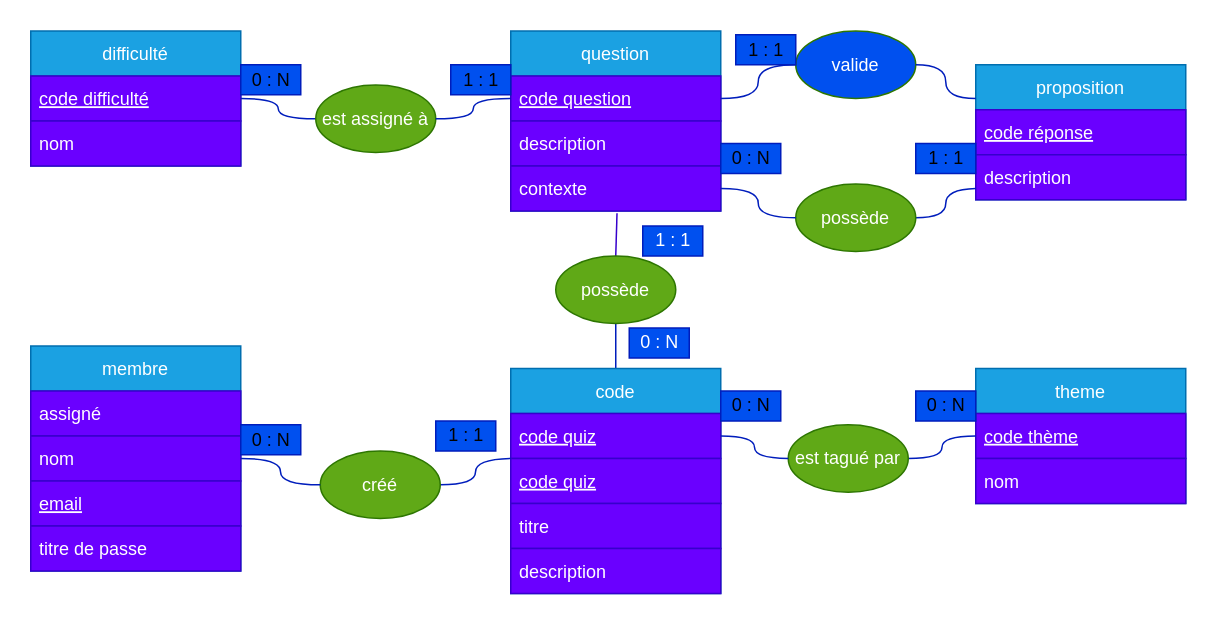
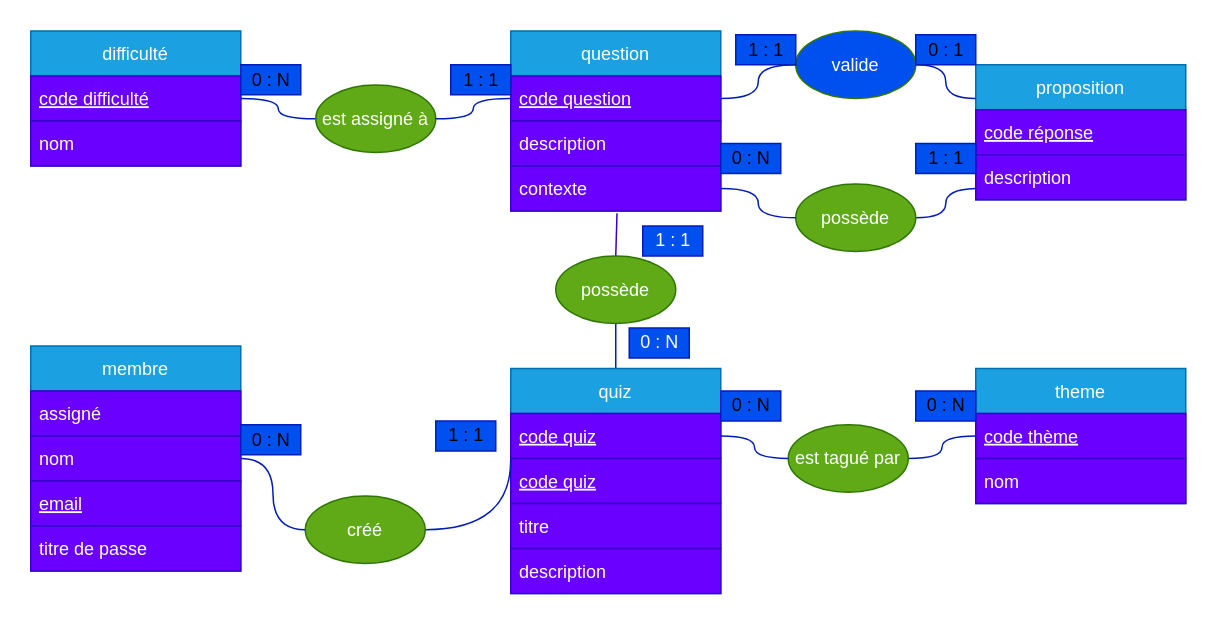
  <mxCell id="0" />
  <mxCell id="1" parent="0" />
  <mxCell id="2" value="difficulté" style="swimlane;fontStyle=0;childLayout=stackLayout;horizontal=1;startSize=30;horizontalStack=0;resizeParent=1;resizeParentMax=0;resizeLast=0;collapsible=1;marginBottom=0;fillColor=#1ba1e2;fontColor=#ffffff;strokeColor=#006EAF;rounded=0;" parent="1" vertex="1"><mxGeometry x="20" y="20" width="140" height="90" as="geometry" /></mxCell>
  <mxCell id="3" value="code difficulté" style="text;strokeColor=#3700CC;fillColor=#6a00ff;align=left;verticalAlign=middle;spacingLeft=4;spacingRight=4;overflow=hidden;points=[[0,0.5],[1,0.5]];portConstraint=eastwest;rotatable=0;fontStyle=4;fontColor=#ffffff;rounded=0;" parent="2" vertex="1"><mxGeometry y="30" width="140" height="30" as="geometry" /></mxCell>
  <mxCell id="4" value="nom" style="text;strokeColor=#3700CC;fillColor=#6a00ff;align=left;verticalAlign=middle;spacingLeft=4;spacingRight=4;overflow=hidden;points=[[0,0.5],[1,0.5]];portConstraint=eastwest;rotatable=0;fontColor=#ffffff;rounded=0;" parent="2" vertex="1"><mxGeometry y="60" width="140" height="30" as="geometry" /></mxCell>
  <mxCell id="5" value="membre" style="swimlane;fontStyle=0;childLayout=stackLayout;horizontal=1;startSize=30;horizontalStack=0;resizeParent=1;resizeParentMax=0;resizeLast=0;collapsible=1;marginBottom=0;fillColor=#1ba1e2;fontColor=#ffffff;strokeColor=#006EAF;rounded=0;" parent="1" vertex="1"><mxGeometry x="20" y="230" width="140" height="150" as="geometry" /></mxCell>
  <mxCell id="6" value="assigné" style="text;strokeColor=#3700CC;fillColor=#6a00ff;align=left;verticalAlign=middle;spacingLeft=4;spacingRight=4;overflow=hidden;points=[[0,0.5],[1,0.5]];portConstraint=eastwest;rotatable=0;fontColor=#ffffff;rounded=0;" parent="5" vertex="1"><mxGeometry y="30" width="140" height="30" as="geometry" /></mxCell>
  <mxCell id="7" value="nom" style="text;strokeColor=#3700CC;fillColor=#6a00ff;align=left;verticalAlign=middle;spacingLeft=4;spacingRight=4;overflow=hidden;points=[[0,0.5],[1,0.5]];portConstraint=eastwest;rotatable=0;fontColor=#ffffff;rounded=0;" parent="5" vertex="1"><mxGeometry y="60" width="140" height="30" as="geometry" /></mxCell>
  <mxCell id="8" value="email" style="text;strokeColor=#3700CC;fillColor=#6a00ff;align=left;verticalAlign=middle;spacingLeft=4;spacingRight=4;overflow=hidden;points=[[0,0.5],[1,0.5]];portConstraint=eastwest;rotatable=0;fontStyle=4;fontColor=#ffffff;rounded=0;" parent="5" vertex="1"><mxGeometry y="90" width="140" height="30" as="geometry" /></mxCell>
  <mxCell id="9" value="titre de passe" style="text;strokeColor=#3700CC;fillColor=#6a00ff;align=left;verticalAlign=middle;spacingLeft=4;spacingRight=4;overflow=hidden;points=[[0,0.5],[1,0.5]];portConstraint=eastwest;rotatable=0;fontColor=#ffffff;rounded=0;" parent="5" vertex="1"><mxGeometry y="120" width="140" height="30" as="geometry" /></mxCell>
  <mxCell id="10" style="edgeStyle=none;html=1;exitX=0.5;exitY=0;exitDx=0;exitDy=0;entryX=0.5;entryY=1;entryDx=0;entryDy=0;endArrow=none;endFill=0;rounded=0;fillColor=#0050ef;strokeColor=#001DBC;" parent="1" source="11" target="31" edge="1"><mxGeometry relative="1" as="geometry" /></mxCell>
- <mxCell id="11" value="code" style="swimlane;fontStyle=0;childLayout=stackLayout;horizontal=1;startSize=30;horizontalStack=0;resizeParent=1;resizeParentMax=0;resizeLast=0;collapsible=1;marginBottom=0;fillColor=#1ba1e2;fontColor=#ffffff;strokeColor=#006EAF;rounded=0;" parent="1" vertex="1"><mxGeometry x="340" y="245" width="140" height="150" as="geometry" /></mxCell>
+ <mxCell id="11" value="quiz" style="swimlane;fontStyle=0;childLayout=stackLayout;horizontal=1;startSize=30;horizontalStack=0;resizeParent=1;resizeParentMax=0;resizeLast=0;collapsible=1;marginBottom=0;fillColor=#1ba1e2;fontColor=#ffffff;strokeColor=#006EAF;rounded=0;" parent="1" vertex="1"><mxGeometry x="340" y="245" width="140" height="150" as="geometry" /></mxCell>
  <mxCell id="12" value="code quiz" style="text;strokeColor=#3700CC;fillColor=#6a00ff;align=left;verticalAlign=middle;spacingLeft=4;spacingRight=4;overflow=hidden;points=[[0,0.5],[1,0.5]];portConstraint=eastwest;rotatable=0;fontStyle=4;fontColor=#ffffff;rounded=0;" parent="11" vertex="1"><mxGeometry y="30" width="140" height="30" as="geometry" /></mxCell>
  <mxCell id="13" value="code quiz" style="text;strokeColor=#3700CC;fillColor=#6a00ff;align=left;verticalAlign=middle;spacingLeft=4;spacingRight=4;overflow=hidden;points=[[0,0.5],[1,0.5]];portConstraint=eastwest;rotatable=0;fontStyle=4;fontColor=#ffffff;rounded=0;" parent="11" vertex="1"><mxGeometry y="60" width="140" height="30" as="geometry" /></mxCell>
  <mxCell id="14" value="titre" style="text;strokeColor=#3700CC;fillColor=#6a00ff;align=left;verticalAlign=middle;spacingLeft=4;spacingRight=4;overflow=hidden;points=[[0,0.5],[1,0.5]];portConstraint=eastwest;rotatable=0;fontColor=#ffffff;rounded=0;" parent="11" vertex="1"><mxGeometry y="90" width="140" height="30" as="geometry" /></mxCell>
  <mxCell id="15" value="description" style="text;strokeColor=#3700CC;fillColor=#6a00ff;align=left;verticalAlign=middle;spacingLeft=4;spacingRight=4;overflow=hidden;points=[[0,0.5],[1,0.5]];portConstraint=eastwest;rotatable=0;fontColor=#ffffff;rounded=0;" parent="11" vertex="1"><mxGeometry y="120" width="140" height="30" as="geometry" /></mxCell>
  <mxCell id="16" style="edgeStyle=orthogonalEdgeStyle;html=1;exitX=1;exitY=0.5;exitDx=0;exitDy=0;endArrow=none;endFill=0;rounded=0;fillColor=#0050ef;strokeColor=#001DBC;curved=1;" parent="1" source="17" edge="1"><mxGeometry relative="1" as="geometry"><mxPoint x="340" y="305" as="targetPoint" /></mxGeometry></mxCell>
- <mxCell id="17" value="créé" style="ellipse;whiteSpace=wrap;html=1;fillColor=#60a917;fontColor=#ffffff;strokeColor=#2D7600;rounded=0;" parent="1" vertex="1"><mxGeometry x="213" y="300" width="80" height="45" as="geometry" /></mxCell>
+ <mxCell id="17" value="créé" style="ellipse;whiteSpace=wrap;html=1;fillColor=#60a917;fontColor=#ffffff;strokeColor=#2D7600;rounded=0;" parent="1" vertex="1"><mxGeometry x="203" y="330" width="80" height="45" as="geometry" /></mxCell>
  <mxCell id="18" style="edgeStyle=orthogonalEdgeStyle;html=1;exitX=1;exitY=0.5;exitDx=0;exitDy=0;entryX=0;entryY=0.5;entryDx=0;entryDy=0;endArrow=none;endFill=0;rounded=0;fillColor=#0050ef;strokeColor=#001DBC;curved=1;" parent="1" source="7" target="17" edge="1"><mxGeometry relative="1" as="geometry" /></mxCell>
  <mxCell id="19" value="0 : N" style="text;html=1;align=center;verticalAlign=middle;resizable=0;points=[];autosize=1;strokeColor=#001DBC;fillColor=#0050ef;rounded=0;" parent="1" vertex="1"><mxGeometry x="160" y="282.5" width="40" height="20" as="geometry" /></mxCell>
  <mxCell id="20" value="1 : 1" style="text;html=1;align=center;verticalAlign=middle;resizable=0;points=[];autosize=1;strokeColor=#001DBC;fillColor=#0050ef;rounded=0;" parent="1" vertex="1"><mxGeometry x="290" y="280" width="40" height="20" as="geometry" /></mxCell>
  <mxCell id="21" value="question" style="swimlane;fontStyle=0;childLayout=stackLayout;horizontal=1;startSize=30;horizontalStack=0;resizeParent=1;resizeParentMax=0;resizeLast=0;collapsible=1;marginBottom=0;fillColor=#1ba1e2;fontColor=#ffffff;strokeColor=#006EAF;rounded=0;" parent="1" vertex="1"><mxGeometry x="340" y="20" width="140" height="120" as="geometry" /></mxCell>
  <mxCell id="22" value="code question" style="text;strokeColor=#3700CC;fillColor=#6a00ff;align=left;verticalAlign=middle;spacingLeft=4;spacingRight=4;overflow=hidden;points=[[0,0.5],[1,0.5]];portConstraint=eastwest;rotatable=0;fontStyle=4;fontColor=#ffffff;rounded=0;" parent="21" vertex="1"><mxGeometry y="30" width="140" height="30" as="geometry" /></mxCell>
  <mxCell id="23" value="description" style="text;strokeColor=#3700CC;fillColor=#6a00ff;align=left;verticalAlign=middle;spacingLeft=4;spacingRight=4;overflow=hidden;points=[[0,0.5],[1,0.5]];portConstraint=eastwest;rotatable=0;fontColor=#ffffff;rounded=0;" parent="21" vertex="1"><mxGeometry y="60" width="140" height="30" as="geometry" /></mxCell>
  <mxCell id="24" value="contexte" style="text;strokeColor=#3700CC;fillColor=#6a00ff;align=left;verticalAlign=middle;spacingLeft=4;spacingRight=4;overflow=hidden;points=[[0,0.5],[1,0.5]];portConstraint=eastwest;rotatable=0;fontColor=#ffffff;rounded=0;" parent="21" vertex="1"><mxGeometry y="90" width="140" height="30" as="geometry" /></mxCell>
  <mxCell id="25" style="edgeStyle=orthogonalEdgeStyle;html=1;exitX=0;exitY=0.5;exitDx=0;exitDy=0;entryX=1;entryY=0.5;entryDx=0;entryDy=0;endArrow=none;endFill=0;rounded=0;fillColor=#0050ef;strokeColor=#001DBC;curved=1;" parent="1" source="26" target="3" edge="1"><mxGeometry relative="1" as="geometry" /></mxCell>
  <mxCell id="26" value="est assigné à" style="ellipse;whiteSpace=wrap;html=1;fillColor=#60a917;fontColor=#ffffff;strokeColor=#2D7600;rounded=0;" parent="1" vertex="1"><mxGeometry x="210" y="56" width="80" height="45" as="geometry" /></mxCell>
  <mxCell id="27" style="edgeStyle=orthogonalEdgeStyle;html=1;exitX=0;exitY=0.5;exitDx=0;exitDy=0;entryX=1;entryY=0.5;entryDx=0;entryDy=0;endArrow=none;endFill=0;rounded=0;fillColor=#0050ef;strokeColor=#001DBC;curved=1;" parent="1" source="22" target="26" edge="1"><mxGeometry relative="1" as="geometry" /></mxCell>
  <mxCell id="28" value="1 : 1" style="text;html=1;align=center;verticalAlign=middle;resizable=0;points=[];autosize=1;strokeColor=#001DBC;fillColor=#0050ef;rounded=0;" parent="1" vertex="1"><mxGeometry x="300" y="42.5" width="40" height="20" as="geometry" /></mxCell>
  <mxCell id="29" value="0 : N" style="text;html=1;align=center;verticalAlign=middle;resizable=0;points=[];autosize=1;strokeColor=#001DBC;fillColor=#0050ef;rounded=0;" parent="1" vertex="1"><mxGeometry x="160" y="42.5" width="40" height="20" as="geometry" /></mxCell>
  <mxCell id="30" style="edgeStyle=none;html=1;exitX=0.5;exitY=0;exitDx=0;exitDy=0;entryX=0.506;entryY=1.05;entryDx=0;entryDy=0;entryPerimeter=0;endArrow=none;endFill=0;fillColor=#6a00ff;strokeColor=#3700CC;rounded=0;" parent="1" source="31" target="24" edge="1"><mxGeometry relative="1" as="geometry" /></mxCell>
  <mxCell id="31" value="possède" style="ellipse;whiteSpace=wrap;html=1;fillColor=#60a917;fontColor=#ffffff;strokeColor=#2D7600;rounded=0;" parent="1" vertex="1"><mxGeometry x="370" y="170" width="80" height="45" as="geometry" /></mxCell>
  <mxCell id="32" value="0 : N" style="text;html=1;align=center;verticalAlign=middle;resizable=0;points=[];autosize=1;strokeColor=#001DBC;fillColor=#0050ef;rounded=0;fontColor=#ffffff;" parent="1" vertex="1"><mxGeometry x="419" y="218" width="40" height="20" as="geometry" /></mxCell>
  <mxCell id="33" value="1 : 1" style="text;html=1;align=center;verticalAlign=middle;resizable=0;points=[];autosize=1;rounded=0;fillColor=#0050ef;fontColor=#ffffff;strokeColor=#001DBC;" parent="1" vertex="1"><mxGeometry x="428" y="150" width="40" height="20" as="geometry" /></mxCell>
  <mxCell id="34" value="theme" style="swimlane;fontStyle=0;childLayout=stackLayout;horizontal=1;startSize=30;horizontalStack=0;resizeParent=1;resizeParentMax=0;resizeLast=0;collapsible=1;marginBottom=0;fillColor=#1ba1e2;fontColor=#ffffff;strokeColor=#006EAF;rounded=0;" parent="1" vertex="1"><mxGeometry x="650" y="245" width="140" height="90" as="geometry" /></mxCell>
  <mxCell id="35" value="code thème" style="text;strokeColor=#3700CC;fillColor=#6a00ff;align=left;verticalAlign=middle;spacingLeft=4;spacingRight=4;overflow=hidden;points=[[0,0.5],[1,0.5]];portConstraint=eastwest;rotatable=0;fontStyle=4;fontColor=#ffffff;rounded=0;" parent="34" vertex="1"><mxGeometry y="30" width="140" height="30" as="geometry" /></mxCell>
  <mxCell id="36" value="nom" style="text;strokeColor=#3700CC;fillColor=#6a00ff;align=left;verticalAlign=middle;spacingLeft=4;spacingRight=4;overflow=hidden;points=[[0,0.5],[1,0.5]];portConstraint=eastwest;rotatable=0;fontColor=#ffffff;rounded=0;" parent="34" vertex="1"><mxGeometry y="60" width="140" height="30" as="geometry" /></mxCell>
  <mxCell id="37" style="edgeStyle=orthogonalEdgeStyle;html=1;exitX=1;exitY=0.5;exitDx=0;exitDy=0;entryX=0;entryY=0.5;entryDx=0;entryDy=0;endArrow=none;endFill=0;rounded=0;fillColor=#0050ef;strokeColor=#001DBC;curved=1;" parent="1" source="38" target="35" edge="1"><mxGeometry relative="1" as="geometry" /></mxCell>
  <mxCell id="38" value="est tagué par" style="ellipse;whiteSpace=wrap;html=1;fillColor=#60a917;fontColor=#ffffff;strokeColor=#2D7600;rounded=0;" parent="1" vertex="1"><mxGeometry x="525" y="282.5" width="80" height="45" as="geometry" /></mxCell>
  <mxCell id="39" style="edgeStyle=orthogonalEdgeStyle;html=1;exitX=1;exitY=0.5;exitDx=0;exitDy=0;entryX=0;entryY=0.5;entryDx=0;entryDy=0;endArrow=none;endFill=0;rounded=0;fillColor=#0050ef;strokeColor=#001DBC;curved=1;" parent="1" source="12" target="38" edge="1"><mxGeometry relative="1" as="geometry" /></mxCell>
  <mxCell id="40" value="0 : N" style="text;html=1;align=center;verticalAlign=middle;resizable=0;points=[];autosize=1;strokeColor=#001DBC;fillColor=#0050ef;rounded=0;" parent="1" vertex="1"><mxGeometry x="480" y="260" width="40" height="20" as="geometry" /></mxCell>
  <mxCell id="41" value="0 : N" style="text;html=1;align=center;verticalAlign=middle;resizable=0;points=[];autosize=1;strokeColor=#001DBC;fillColor=#0050ef;rounded=0;" parent="1" vertex="1"><mxGeometry x="610" y="260" width="40" height="20" as="geometry" /></mxCell>
  <mxCell id="42" value="proposition" style="swimlane;fontStyle=0;childLayout=stackLayout;horizontal=1;startSize=30;horizontalStack=0;resizeParent=1;resizeParentMax=0;resizeLast=0;collapsible=1;marginBottom=0;fillColor=#1ba1e2;fontColor=#ffffff;strokeColor=#006EAF;rounded=0;" parent="1" vertex="1"><mxGeometry x="650" y="42.5" width="140" height="90" as="geometry" /></mxCell>
  <mxCell id="43" value="code réponse" style="text;strokeColor=#3700CC;fillColor=#6a00ff;align=left;verticalAlign=middle;spacingLeft=4;spacingRight=4;overflow=hidden;points=[[0,0.5],[1,0.5]];portConstraint=eastwest;rotatable=0;fontStyle=4;fontColor=#ffffff;rounded=0;" parent="42" vertex="1"><mxGeometry y="30" width="140" height="30" as="geometry" /></mxCell>
  <mxCell id="44" value="description" style="text;strokeColor=#3700CC;fillColor=#6a00ff;align=left;verticalAlign=middle;spacingLeft=4;spacingRight=4;overflow=hidden;points=[[0,0.5],[1,0.5]];portConstraint=eastwest;rotatable=0;fontColor=#ffffff;rounded=0;" parent="42" vertex="1"><mxGeometry y="60" width="140" height="30" as="geometry" /></mxCell>
  <mxCell id="45" style="edgeStyle=orthogonalEdgeStyle;html=1;exitX=1;exitY=0.5;exitDx=0;exitDy=0;entryX=0;entryY=0.5;entryDx=0;entryDy=0;endArrow=none;endFill=0;rounded=0;fillColor=#0050ef;strokeColor=#001DBC;elbow=vertical;curved=1;" parent="1" source="46" edge="1"><mxGeometry relative="1" as="geometry"><mxPoint x="650" y="125" as="targetPoint" /></mxGeometry></mxCell>
  <mxCell id="46" value="possède" style="ellipse;whiteSpace=wrap;html=1;fillColor=#60a917;fontColor=#ffffff;strokeColor=#2D7600;rounded=0;" parent="1" vertex="1"><mxGeometry x="530" y="122" width="80" height="45" as="geometry" /></mxCell>
  <mxCell id="47" style="edgeStyle=orthogonalEdgeStyle;html=1;exitX=1;exitY=0.5;exitDx=0;exitDy=0;entryX=0;entryY=0.5;entryDx=0;entryDy=0;endArrow=none;endFill=0;rounded=0;fillColor=#0050ef;strokeColor=#001DBC;curved=1;" parent="1" source="24" target="46" edge="1"><mxGeometry relative="1" as="geometry" /></mxCell>
  <mxCell id="48" value="0 : N" style="text;html=1;align=center;verticalAlign=middle;resizable=0;points=[];autosize=1;strokeColor=#001DBC;fillColor=#0050ef;rounded=0;" parent="1" vertex="1"><mxGeometry x="480" y="95" width="40" height="20" as="geometry" /></mxCell>
  <mxCell id="49" value="1 : 1" style="text;html=1;align=center;verticalAlign=middle;resizable=0;points=[];autosize=1;strokeColor=#001DBC;fillColor=#0050ef;rounded=0;" parent="1" vertex="1"><mxGeometry x="610" y="95" width="40" height="20" as="geometry" /></mxCell>
  <mxCell id="50" value="valide" style="ellipse;whiteSpace=wrap;html=1;fillColor=#0050ef;fontColor=#ffffff;strokeColor=#2D7600;rounded=0;" parent="1" vertex="1"><mxGeometry x="530" y="20" width="80" height="45" as="geometry" /></mxCell>
  <mxCell id="51" style="edgeStyle=orthogonalEdgeStyle;html=1;exitX=1;exitY=0.5;exitDx=0;exitDy=0;entryX=0;entryY=0.5;entryDx=0;entryDy=0;endArrow=none;endFill=0;rounded=0;fillColor=#0050ef;strokeColor=#001DBC;curved=1;" parent="1" source="22" target="50" edge="1"><mxGeometry relative="1" as="geometry" /></mxCell>
  <mxCell id="52" style="edgeStyle=orthogonalEdgeStyle;html=1;exitX=0;exitY=0.25;exitDx=0;exitDy=0;entryX=1;entryY=0.5;entryDx=0;entryDy=0;endArrow=none;endFill=0;rounded=0;fillColor=#0050ef;strokeColor=#001DBC;curved=1;" parent="1" source="42" target="50" edge="1"><mxGeometry relative="1" as="geometry" /></mxCell>
  <mxCell id="53" value="1 : 1" style="text;html=1;align=center;verticalAlign=middle;resizable=0;points=[];autosize=1;strokeColor=#001DBC;fillColor=#0050ef;rounded=0;" parent="1" vertex="1"><mxGeometry x="490" y="22.5" width="40" height="20" as="geometry" /></mxCell>
+ <mxCell id="54" value="0 : 1" style="text;html=1;align=center;verticalAlign=middle;resizable=0;points=[];autosize=1;strokeColor=#001DBC;fillColor=#0050ef;rounded=0;" parent="1" vertex="1"><mxGeometry x="610" y="22.5" width="40" height="20" as="geometry" /></mxCell>
